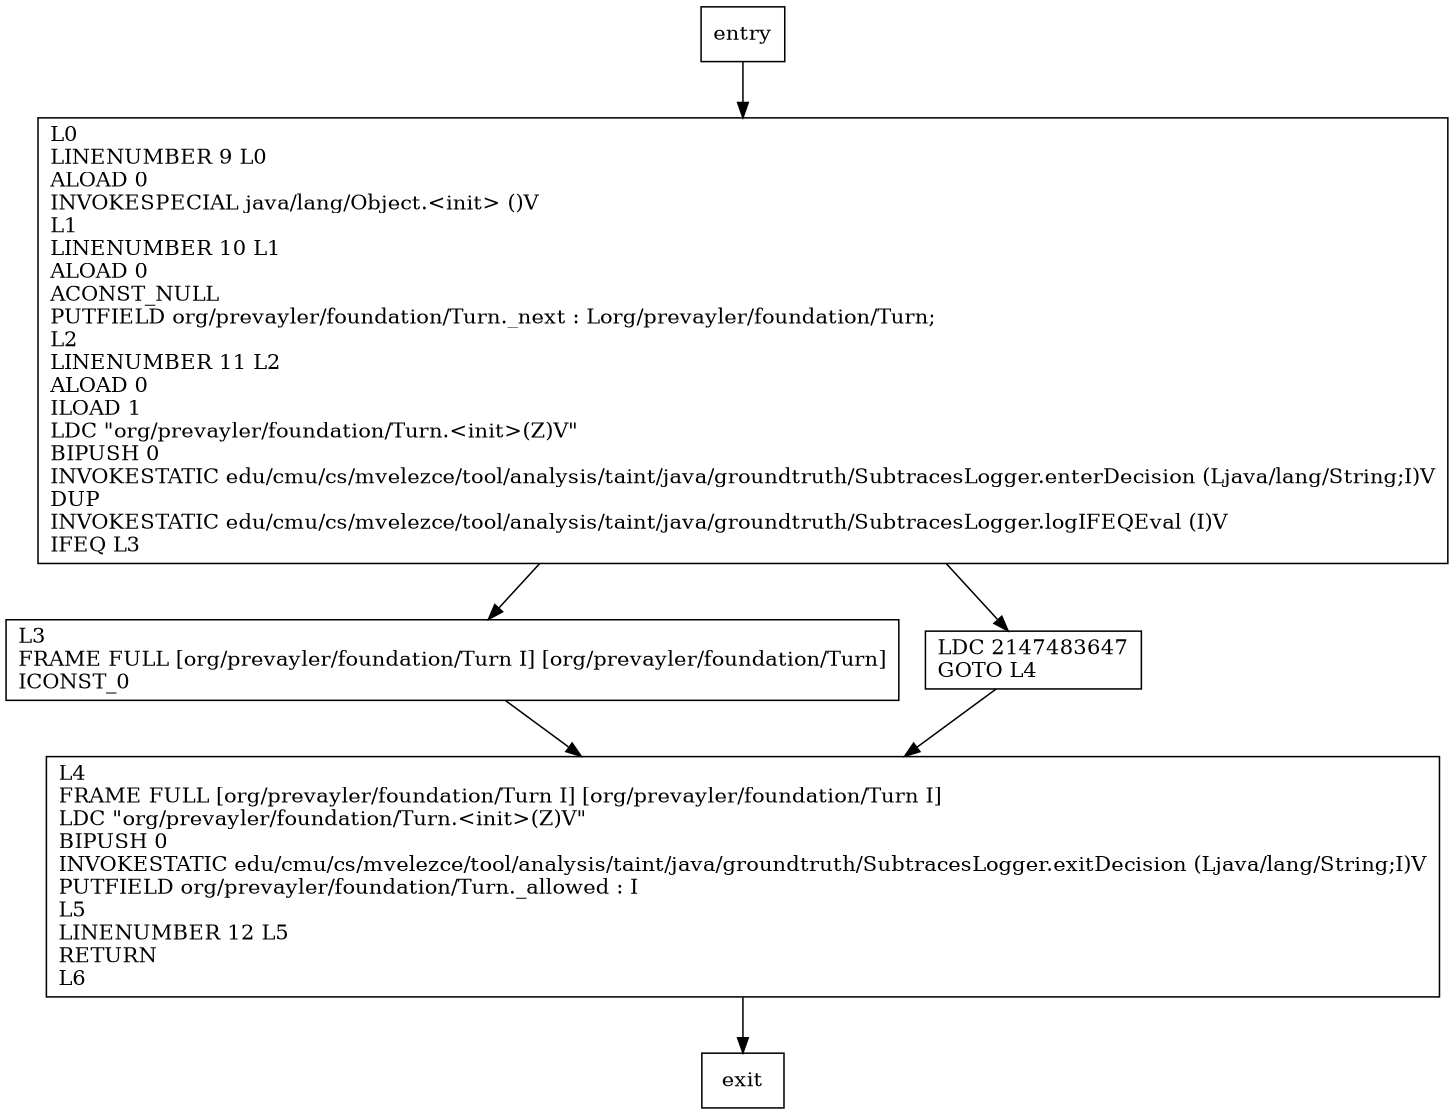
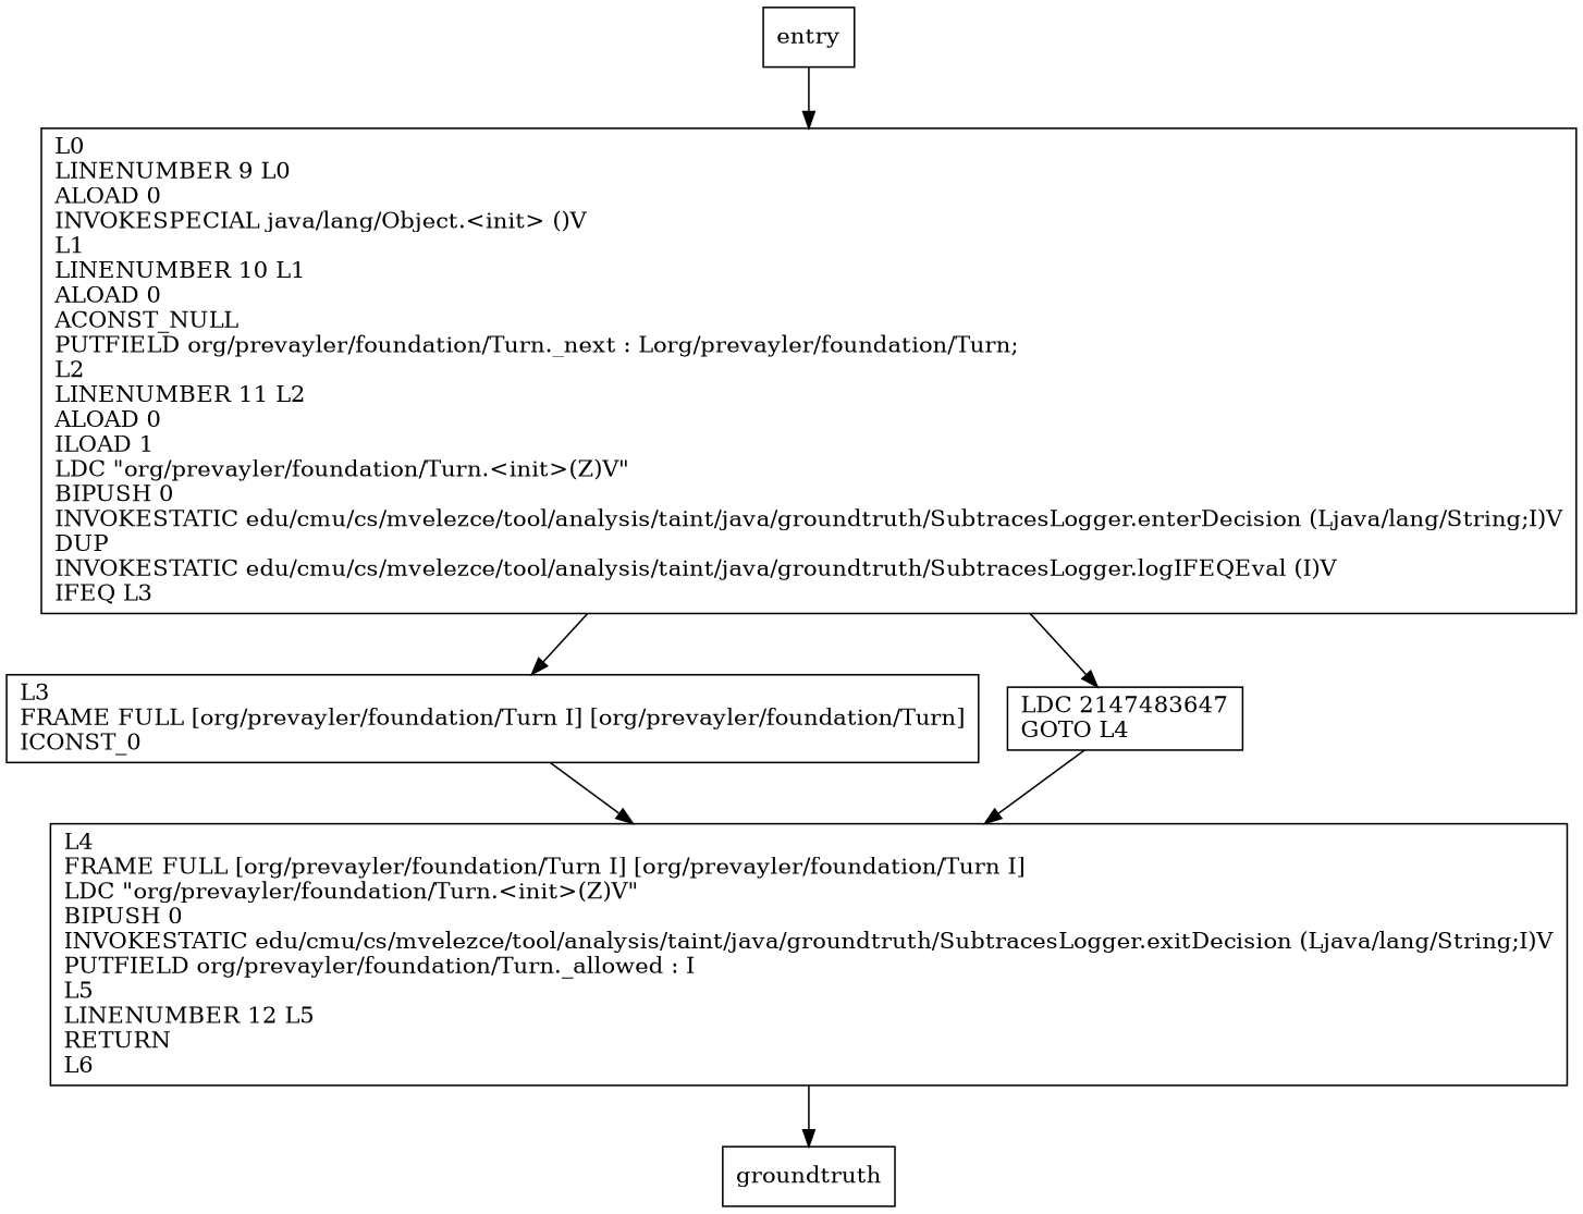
  digraph {
    fontname="DejaVu Serif"
    node [shape=record fontname="DejaVu Serif"]
    edge [fontname="DejaVu Serif"]
    n1 [label="L0\lLINENUMBER 9 L0\lALOAD 0\lINVOKESPECIAL java/lang/Object.\<init\> ()V\lL1\lLINENUMBER 10 L1\lALOAD 0\lACONST_NULL\lPUTFIELD org/prevayler/foundation/Turn._next : Lorg/prevayler/foundation/Turn;\lL2\lLINENUMBER 11 L2\lALOAD 0\lILOAD 1\lLDC \"org/prevayler/foundation/Turn.\<init\>(Z)V\"\lBIPUSH 0\lINVOKESTATIC edu/cmu/cs/mvelezce/tool/analysis/taint/java/groundtruth/SubtracesLogger.enterDecision (Ljava/lang/String;I)V\lDUP\lINVOKESTATIC edu/cmu/cs/mvelezce/tool/analysis/taint/java/groundtruth/SubtracesLogger.logIFEQEval (I)V\lIFEQ L3\l"]
    n2 [label="L3\lFRAME FULL [org/prevayler/foundation/Turn I] [org/prevayler/foundation/Turn]\lICONST_0\l"]
    n3 [label="LDC 2147483647\lGOTO L4\l"]
    n4 [label="L4\lFRAME FULL [org/prevayler/foundation/Turn I] [org/prevayler/foundation/Turn I]\lLDC \"org/prevayler/foundation/Turn.\<init\>(Z)V\"\lBIPUSH 0\lINVOKESTATIC edu/cmu/cs/mvelezce/tool/analysis/taint/java/groundtruth/SubtracesLogger.exitDecision (Ljava/lang/String;I)V\lPUTFIELD org/prevayler/foundation/Turn._allowed : I\lL5\lLINENUMBER 12 L5\lRETURN\lL6\l"]
-   exit
+   exit [label=groundtruth]
    entry
    n1 -> n2
    n1 -> n3
    n2 -> n4
    n3 -> n4
    n4 -> exit
    entry -> n1
  }
